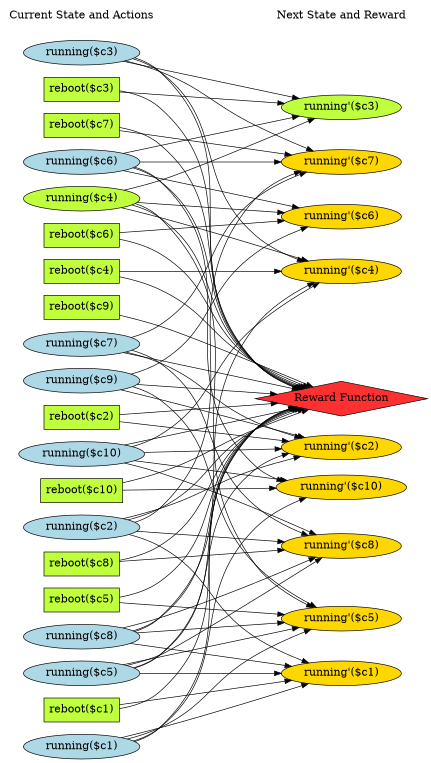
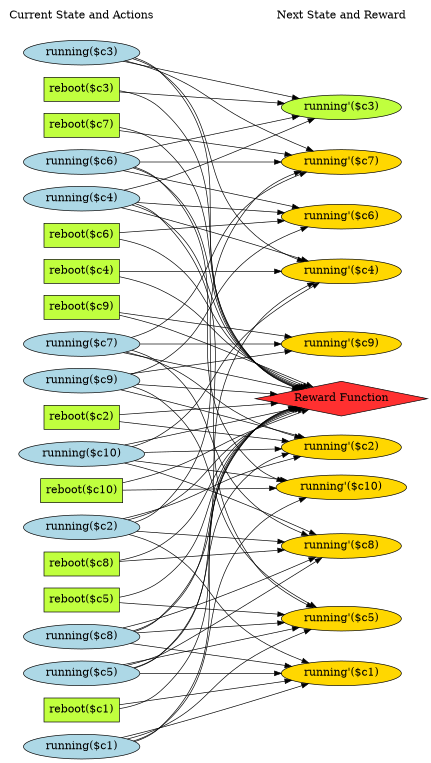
  digraph {
    fontname=Helvetica
    fontsize=16
    rankdir=LR
    ranksep=2.00
    node [color=black fillcolor=olivedrab1 fontsize=16 shape=ellipse style=filled]
    edge [color=black style=solid]
    "reboot($c9)" [height=0.5 shape=box width=1.2778]
    "reboot($c7)" [height=0.5 shape=box width=1.2778]
    "reboot($c5)" [height=0.5 shape=box width=1.2778]
    "reboot($c3)" [height=0.5 shape=box width=1.2778]
    "running($c1)" [fillcolor=lightblue height=0.51069 width=1.9838]
    "reboot($c1)" [height=0.5 shape=box width=1.2778]
    "Current State and Actions" [fillcolor=white height=0.5 shape=plaintext style=bold width=2.5139]
    "running($c8)" [fillcolor=lightblue height=0.51069 width=1.9838]
    "running($c6)" [fillcolor=lightblue height=0.51069 width=1.9838]
-   "running($c4)" [height=0.51069 width=1.9838]
+   "running($c4)" [fillcolor=lightblue height=0.51069 width=1.9838]
    "running($c2)" [fillcolor=lightblue height=0.51069 width=1.9838]
    "running($c10)" [fillcolor=lightblue height=0.51069 width=2.1606]
    "reboot($c8)" [height=0.5 shape=box width=1.2778]
    "reboot($c6)" [height=0.5 shape=box width=1.2778]
    "reboot($c4)" [height=0.5 shape=box width=1.2778]
    "reboot($c2)" [height=0.5 shape=box width=1.2778]
    "running($c9)" [fillcolor=lightblue height=0.51069 width=1.9838]
    "running($c7)" [fillcolor=lightblue height=0.51069 width=1.9838]
    "running($c5)" [fillcolor=lightblue height=0.51069 width=1.9838]
    "reboot($c10)" [height=0.5 shape=box width=1.3889]
    "running($c3)" [fillcolor=lightblue height=0.51069 width=1.9838]
+   "running'($c9)" [fillcolor=gold1 height=0.51069 width=2.0428]
    "running'($c3)" [height=0.51069 width=2.0428]
    "running'($c1)" [fillcolor=gold1 height=0.51069 width=2.0428]
    "running'($c7)" [fillcolor=gold1 height=0.51069 width=2.0428]
    "Next State and Reward" [fillcolor=white height=0.5 shape=plaintext style=bold width=2.25]
    "Reward Function" [fillcolor=firebrick1 height=0.72222 shape=diamond width=3.5278]
    "running'($c5)" [fillcolor=gold1 height=0.51069 width=2.0428]
    "running'($c4)" [fillcolor=gold1 height=0.51069 width=2.0428]
    "running'($c2)" [fillcolor=gold1 height=0.51069 width=2.0428]
    "running'($c8)" [fillcolor=gold1 height=0.51069 width=2.0428]
    "running'($c6)" [fillcolor=gold1 height=0.51069 width=2.0428]
    "running'($c10)" [fillcolor=gold1 height=0.51069 width=2.2195]
    subgraph sub_1 {
      rank=same
      "reboot($c9)"
      "reboot($c7)"
      "reboot($c5)"
      "reboot($c3)"
      "running($c1)"
      "reboot($c1)"
      "Current State and Actions"
      "running($c8)"
      "running($c6)"
      "running($c4)"
      "running($c2)"
      "running($c10)"
      "reboot($c8)"
      "reboot($c6)"
      "reboot($c4)"
      "reboot($c2)"
      "running($c9)"
      "running($c7)"
      "running($c5)"
      "reboot($c10)"
      "running($c3)"
    }
    subgraph sub_2 {
      rank=same
+     "running'($c9)"
      "running'($c3)"
      "running'($c1)"
      "running'($c7)"
      "Next State and Reward"
      "Reward Function"
      "running'($c5)"
      "running'($c4)"
      "running'($c2)"
      "running'($c8)"
      "running'($c6)"
      "running'($c10)"
    }
+   "reboot($c9)" -> "running'($c9)"
    "reboot($c9)" -> "Reward Function" [color="" style=""]
    "reboot($c7)" -> "running'($c7)"
    "reboot($c7)" -> "Reward Function" [color="" style=""]
    "reboot($c5)" -> "Reward Function" [color="" style=""]
    "reboot($c5)" -> "running'($c5)"
    "reboot($c3)" -> "running'($c3)"
    "reboot($c3)" -> "Reward Function" [color="" style=""]
    "running($c1)" -> "running'($c1)"
    "running($c1)" -> "Reward Function" [color="" style=""]
    "running($c1)" -> "running'($c5)"
    "running($c1)" -> "running'($c10)"
    "reboot($c1)" -> "running'($c1)"
    "reboot($c1)" -> "Reward Function" [color="" style=""]
    "Current State and Actions" -> "Next State and Reward" [style=invis]
    "running($c8)" -> "running'($c1)"
    "running($c8)" -> "Reward Function" [color="" style=""]
    "running($c8)" -> "running'($c5)"
    "running($c8)" -> "running'($c4)"
    "running($c8)" -> "running'($c8)"
    "running($c6)" -> "running'($c3)"
    "running($c6)" -> "running'($c7)"
    "running($c6)" -> "Reward Function" [color="" style=""]
    "running($c6)" -> "running'($c6)"
    "running($c6)" -> "running'($c10)"
    "running($c4)" -> "running'($c3)"
    "running($c4)" -> "Reward Function" [color="" style=""]
    "running($c4)" -> "running'($c5)"
    "running($c4)" -> "running'($c4)"
    "running($c4)" -> "running'($c6)"
    "running($c2)" -> "running'($c1)"
    "running($c2)" -> "running'($c7)"
    "running($c2)" -> "Reward Function" [color="" style=""]
    "running($c2)" -> "running'($c2)"
    "running($c2)" -> "running'($c8)"
    "running($c10)" -> "Reward Function" [color="" style=""]
    "running($c10)" -> "running'($c4)"
    "running($c10)" -> "running'($c2)"
    "running($c10)" -> "running'($c8)"
    "running($c10)" -> "running'($c10)"
    "reboot($c8)" -> "Reward Function" [color="" style=""]
    "reboot($c8)" -> "running'($c8)"
    "reboot($c6)" -> "Reward Function" [color="" style=""]
    "reboot($c6)" -> "running'($c6)"
    "reboot($c4)" -> "Reward Function" [color="" style=""]
    "reboot($c4)" -> "running'($c4)"
    "reboot($c2)" -> "Reward Function" [color="" style=""]
    "reboot($c2)" -> "running'($c2)"
+   "running($c9)" -> "running'($c9)"
    "running($c9)" -> "Reward Function" [color="" style=""]
    "running($c9)" -> "running'($c5)"
    "running($c9)" -> "running'($c2)"
    "running($c9)" -> "running'($c6)"
+   "running($c7)" -> "running'($c9)"
    "running($c7)" -> "running'($c7)"
    "running($c7)" -> "Reward Function" [color="" style=""]
    "running($c7)" -> "running'($c2)"
    "running($c7)" -> "running'($c8)"
    "running($c5)" -> "running'($c1)"
    "running($c5)" -> "Reward Function" [color="" style=""]
    "running($c5)" -> "running'($c5)"
    "running($c5)" -> "running'($c2)"
    "running($c5)" -> "running'($c8)"
    "reboot($c10)" -> "Reward Function" [color="" style=""]
    "reboot($c10)" -> "running'($c10)"
    "running($c3)" -> "running'($c3)"
    "running($c3)" -> "running'($c7)"
    "running($c3)" -> "Reward Function" [color="" style=""]
    "running($c3)" -> "running'($c4)"
  }
